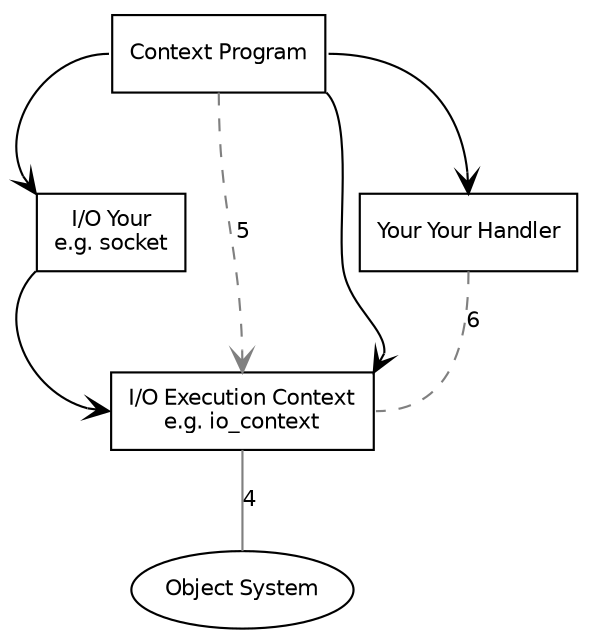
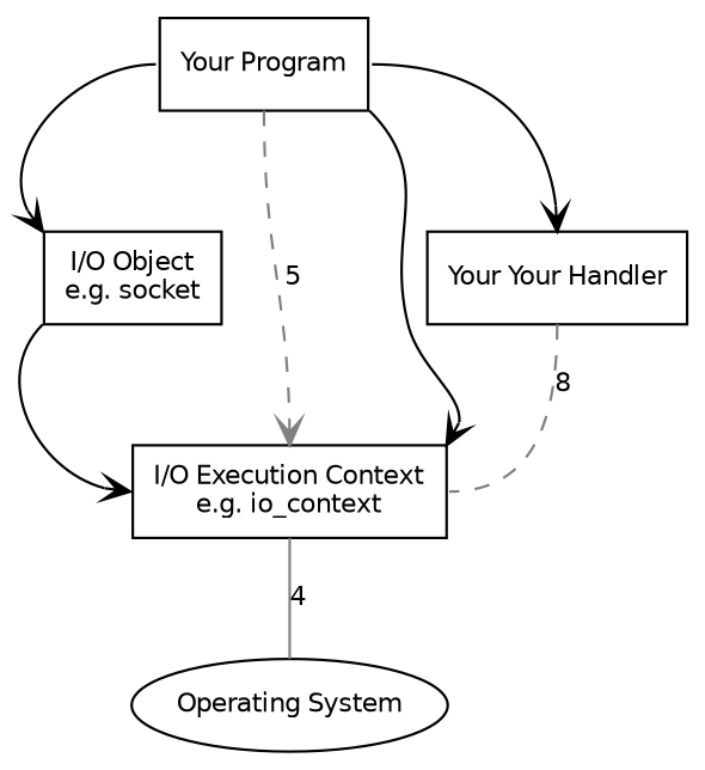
  digraph {
    nodesep=0.2
    node [fontname=Helvetica fontsize=10 shape=box]
    edge [arrowhead=open fontname=Helvetica fontsize=10 headport=n labelfontname=Helvetica labelfontsize=10 tailport=s]
    n1 [label="I/O Execution Context\ne.g. io_context"]
-   n2 [label="I/O Your\ne.g. socket"]
-   n3 [label="Context Program"]
+   n2 [label="I/O Object\ne.g. socket"]
+   n3 [label="Your Program"]
    n4 [label="Your Your Handler"]
-   n5 [label="Object System" shape=ellipse]
+   n5 [label="Operating System" shape=ellipse]
    subgraph sub_1 {
      n1
      n2
      n3
      n4
    }
    subgraph sub_2 {
      n3
      subgraph sub_3 {
        n1
        n4
        n5
      }
    }
    subgraph sub_4 {
      n1
      n2
      n3
    }
    n1 -> n5 [arrowhead=none arrowtail=open color="#808080" label=4 style=solid]
    n2 -> n1 [headport=nw label=2 style=invis]
    n2 -> n1 [headport=w tailport=sw]
    n3 -> n1 [arrowtail=diamond headport=ne tailport=se]
    n3 -> n1 [color="#808080" label=5 style=dashed]
    n3 -> n2 [arrowtail=diamond headport=nw tailport=w]
    n3 -> n2 [label=1 style=invis tailport=sw]
    n3 -> n4 [arrowtail=diamond tailport=e]
-   n4 -> n1 [arrowhead=none arrowtail=open color="#808080" headport=e label=6 style=dashed]
+   n4 -> n1 [arrowhead=none arrowtail=open color="#808080" headport=e label=8 style=dashed]
  }
